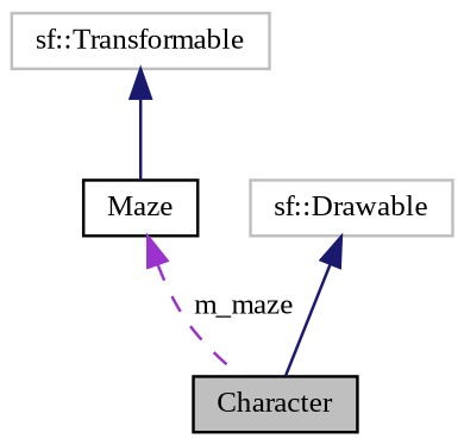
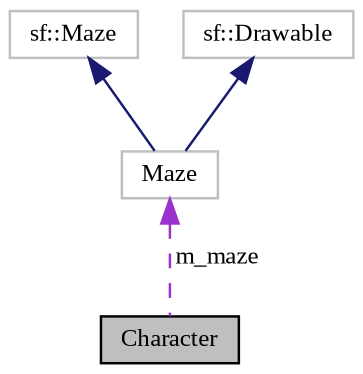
  digraph {
    fontname="Liberation Serif"
    node [color=black fillcolor=white fontname="Liberation Serif" fontsize=10 shape=record style=filled]
    edge [color=midnightblue dir=back fontname="Liberation Serif" fontsize=10 labelfontname=Helvetica labelfontsize=10 style=solid]
    n1 [fillcolor=grey75 fontcolor=black height=0.2 label=Character width=0.4]
-   n2 [color=grey75 height=0.2 label="sf::Transformable" width=0.4]
-   n3 [height=0.2 label=Maze width=0.4]
+   n2 [color=grey75 height=0.2 label="sf::Maze" width=0.4]
+   n3 [color=grey75 height=0.2 label=Maze width=0.4]
    n4 [color=grey75 height=0.2 label="sf::Drawable" width=0.4]
    n2 -> n3
    n3 -> n1 [color=darkorchid3 label=" m_maze" style=dashed]
-   n4 -> n1
+   n4 -> n3
  }
